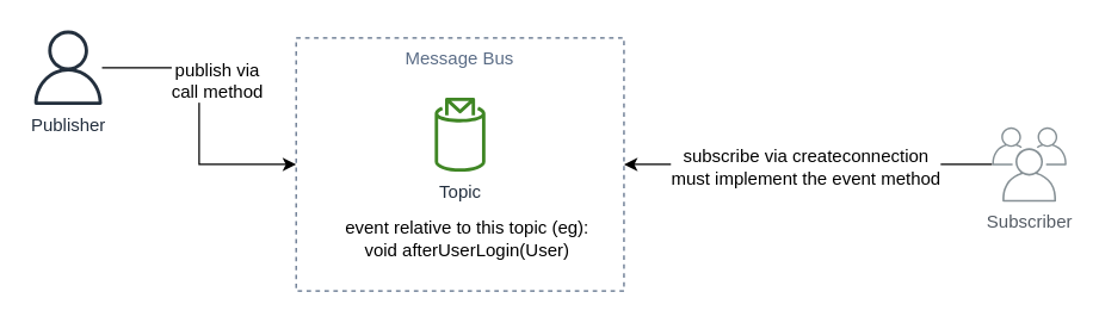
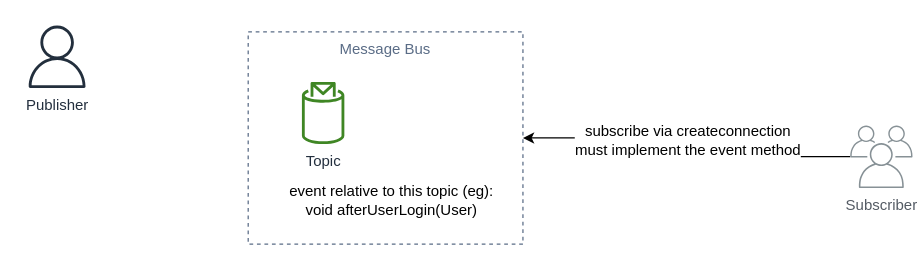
  <mxCell id="0" />
  <mxCell id="1" parent="0" />
  <mxCell id="2" value="Message Bus" style="fillColor=none;strokeColor=#5A6C86;dashed=1;verticalAlign=top;fontStyle=0;fontColor=#5A6C86;whiteSpace=wrap;html=1;" vertex="1" parent="1"><mxGeometry x="198" y="25" width="220" height="170" as="geometry" /></mxCell>
- <mxCell id="3" value="Topic" style="sketch=0;outlineConnect=0;fontColor=#232F3E;gradientColor=none;fillColor=#3F8624;strokeColor=none;dashed=0;verticalLabelPosition=bottom;verticalAlign=top;align=center;html=1;fontSize=12;fontStyle=0;aspect=fixed;pointerEvents=1;shape=mxgraph.aws4.topic_2;" vertex="1" parent="1"><mxGeometry x="291.02" y="65" width="33.97" height="50" as="geometry" /></mxCell>
- <mxCell id="4" style="edgeStyle=orthogonalEdgeStyle;rounded=0;orthogonalLoop=1;jettySize=auto;html=1;entryX=0;entryY=0.5;entryDx=0;entryDy=0;" edge="1" parent="1" source="6" target="2"><mxGeometry relative="1" as="geometry" /></mxCell>
- <mxCell id="5" value="&lt;span style=&quot;font-size: 12px;&quot;&gt;publish via&lt;br&gt;call method&lt;/span&gt;" style="edgeLabel;html=1;align=center;verticalAlign=middle;resizable=0;points=[];" vertex="1" connectable="0" parent="4"><mxGeometry x="-0.24" y="2" relative="1" as="geometry"><mxPoint x="10" as="offset" /></mxGeometry></mxCell>
+ <mxCell id="3" value="Topic" style="sketch=0;outlineConnect=0;fontColor=#232F3E;gradientColor=none;fillColor=#3F8624;strokeColor=none;dashed=0;verticalLabelPosition=bottom;verticalAlign=top;align=center;html=1;fontSize=12;fontStyle=0;aspect=fixed;pointerEvents=1;shape=mxgraph.aws4.topic_2;" vertex="1" parent="1"><mxGeometry x="241.02" y="65" width="33.97" height="50" as="geometry" /></mxCell>
  <mxCell id="6" value="Publisher" style="sketch=0;outlineConnect=0;fontColor=#232F3E;gradientColor=none;fillColor=#232F3D;strokeColor=none;dashed=0;verticalLabelPosition=bottom;verticalAlign=top;align=center;html=1;fontSize=12;fontStyle=0;aspect=fixed;pointerEvents=1;shape=mxgraph.aws4.user;" vertex="1" parent="1"><mxGeometry x="20" y="20" width="50" height="50" as="geometry" /></mxCell>
  <mxCell id="7" style="edgeStyle=orthogonalEdgeStyle;rounded=0;orthogonalLoop=1;jettySize=auto;html=1;" edge="1" parent="1" source="9" target="2"><mxGeometry relative="1" as="geometry" /></mxCell>
  <mxCell id="8" value="&lt;span style=&quot;font-size: 12px;&quot;&gt;subscribe via createconnection&lt;br&gt;must implement the event method&lt;br&gt;&lt;/span&gt;" style="edgeLabel;html=1;align=center;verticalAlign=middle;resizable=0;points=[];" vertex="1" connectable="0" parent="7"><mxGeometry x="0.325" y="1" relative="1" as="geometry"><mxPoint x="38" as="offset" /></mxGeometry></mxCell>
- <mxCell id="9" value="Subscriber" style="sketch=0;outlineConnect=0;gradientColor=none;fontColor=#545B64;strokeColor=none;fillColor=#879196;dashed=0;verticalLabelPosition=bottom;verticalAlign=top;align=center;html=1;fontSize=12;fontStyle=0;aspect=fixed;shape=mxgraph.aws4.illustration_users;pointerEvents=1" vertex="1" parent="1"><mxGeometry x="665" y="85" width="50" height="50" as="geometry" /></mxCell>
+ <mxCell id="9" value="Subscriber" style="sketch=0;outlineConnect=0;gradientColor=none;fontColor=#545B64;strokeColor=none;fillColor=#879196;dashed=0;verticalLabelPosition=bottom;verticalAlign=top;align=center;html=1;fontSize=12;fontStyle=0;aspect=fixed;shape=mxgraph.aws4.illustration_users;pointerEvents=1" vertex="1" parent="1"><mxGeometry x="680" y="100" width="50" height="50" as="geometry" /></mxCell>
  <mxCell id="10" value="event relative to this topic (eg):&lt;br&gt;void afterUserLogin(User)" style="text;html=1;strokeColor=none;fillColor=none;align=center;verticalAlign=middle;whiteSpace=wrap;rounded=0;" vertex="1" parent="1"><mxGeometry x="228" y="145" width="170" height="30" as="geometry" /></mxCell>
